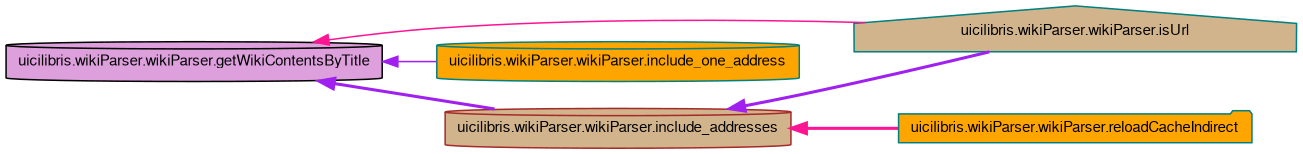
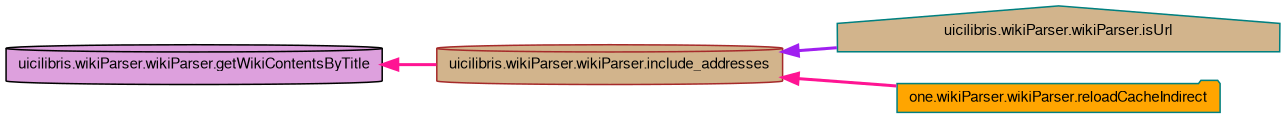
  digraph {
    rankdir=LR
    node [color=teal fillcolor=tan fontname=FreeSans fontsize=10 shape=cylinder style=filled]
    edge [color=purple dir=back fontname=FreeSans fontsize=10 labelfontname=FreeSans labelfontsize=10 style=bold]
    n1 [color=black fillcolor=plum fontcolor=black height=0.2 label="uicilibris.wikiParser.wikiParser.getWikiContentsByTitle" width=0.4]
    n2 [height=0.2 label="uicilibris.wikiParser.wikiParser.isUrl" shape=house width=0.4]
-   n3 [fillcolor=orange height=0.2 label="uicilibris.wikiParser.wikiParser.include_one_address" width=0.4]
    n4 [color=brown height=0.2 label="uicilibris.wikiParser.wikiParser.include_addresses" width=0.4]
-   n5 [fillcolor=orange height=0.2 label="uicilibris.wikiParser.wikiParser.reloadCacheIndirect" shape=folder width=0.4]
-   n1 -> n2 [color=deeppink style=solid]
-   n1 -> n3 [style=solid]
-   n1 -> n4
+   n5 [fillcolor=orange height=0.2 label="one.wikiParser.wikiParser.reloadCacheIndirect" shape=folder width=0.4]
+   n1 -> n4 [color=deeppink]
    n4 -> n2
    n4 -> n5 [color=deeppink]
  }
